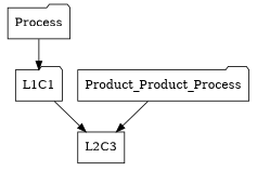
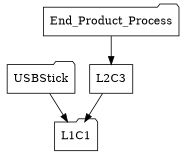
  digraph {
    node [shape=folder]
-   USBStick [label=Process]
+   USBStick
    L1C1
    L2C3 [shape=box]
-   End_Product_Process [label=Product_Product_Process]
+   End_Product_Process
    subgraph cluster_1 {
      color=lightgrey
      label="process #1"
      style=filled
    }
    USBStick -> L1C1
-   L1C1 -> L2C3
+   L2C3 -> L1C1
    End_Product_Process -> L2C3
  }
